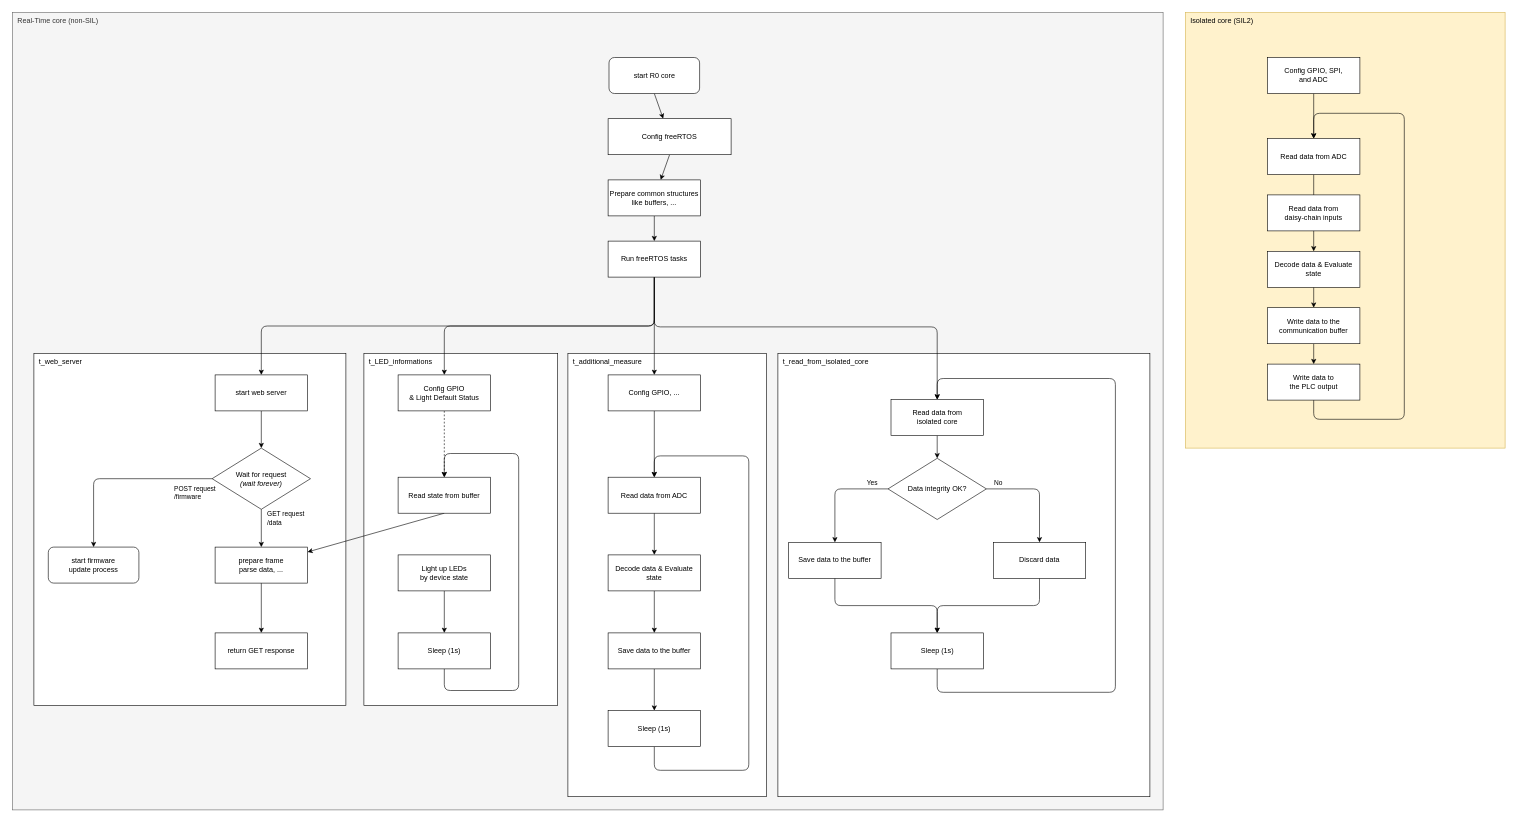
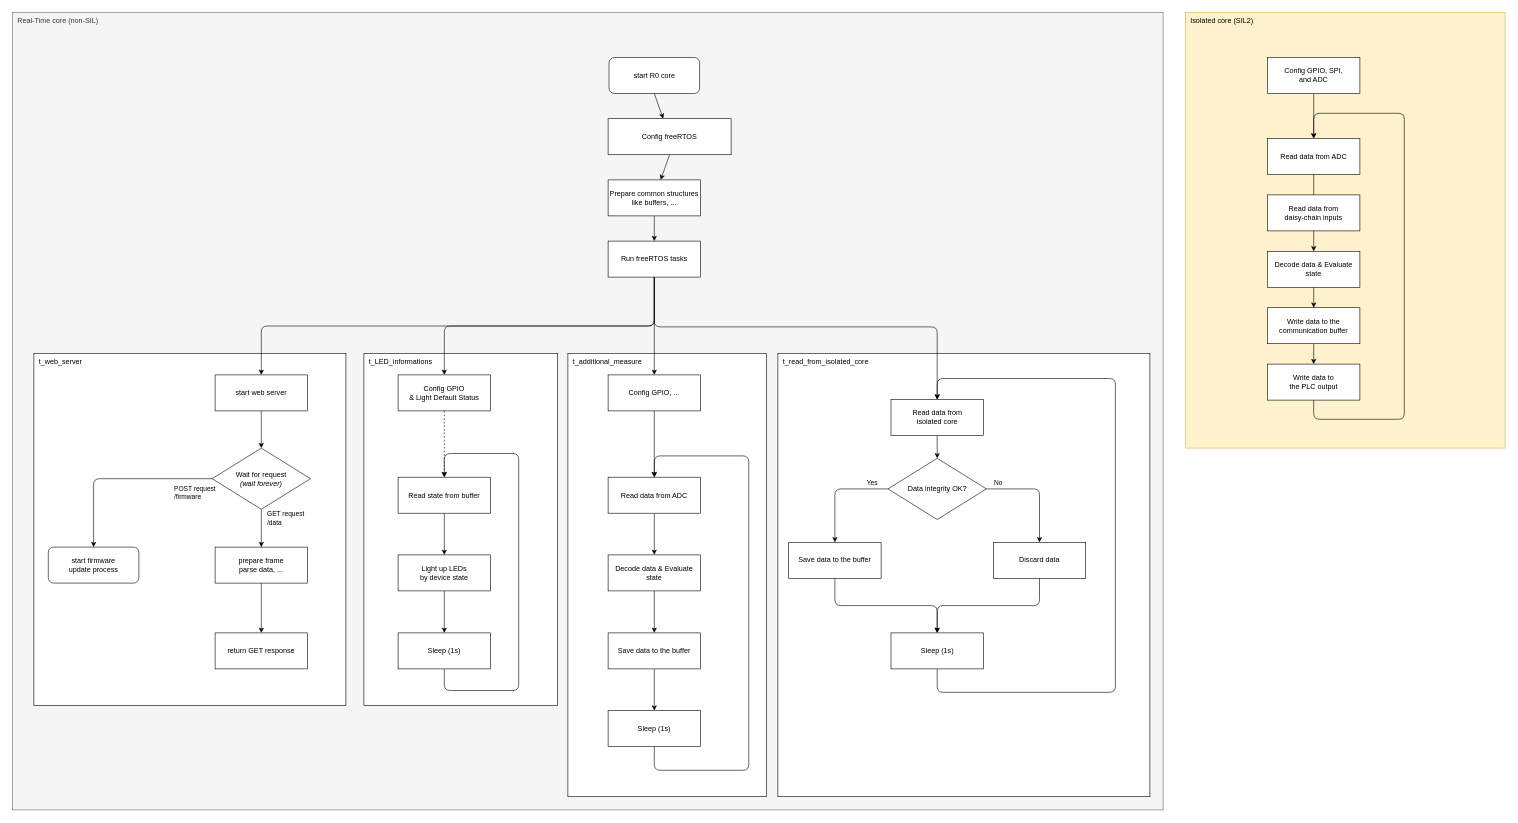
  <mxCell id="0" />
  <mxCell id="1" parent="0" />
  <mxCell id="2" value="&amp;nbsp; Real-Time core (non-SIL)" style="rounded=0;whiteSpace=wrap;html=1;fillColor=#f5f5f5;strokeColor=#666666;align=left;verticalAlign=top;fontColor=#333333;" parent="1" vertex="1"><mxGeometry x="20" y="20" width="1918" height="1329" as="geometry" /></mxCell>
  <mxCell id="3" value="&amp;nbsp; t_read_from_isolated_core" style="rounded=0;whiteSpace=wrap;html=1;align=left;verticalAlign=top;" parent="1" vertex="1"><mxGeometry x="1296" y="588" width="620" height="739" as="geometry" /></mxCell>
  <mxCell id="4" value="&amp;nbsp; t_additional_measure" style="rounded=0;whiteSpace=wrap;html=1;align=left;verticalAlign=top;" parent="1" vertex="1"><mxGeometry x="946" y="588" width="331" height="739" as="geometry" /></mxCell>
  <mxCell id="5" value="&amp;nbsp; t_LED_informations" style="rounded=0;whiteSpace=wrap;html=1;align=left;verticalAlign=top;" parent="1" vertex="1"><mxGeometry x="606" y="588" width="323" height="587" as="geometry" /></mxCell>
  <mxCell id="6" value="&amp;nbsp; t_web_server" style="rounded=0;whiteSpace=wrap;html=1;align=left;verticalAlign=top;" parent="1" vertex="1"><mxGeometry x="56" y="588" width="520" height="587" as="geometry" /></mxCell>
  <mxCell id="7" value="&amp;nbsp; Isolated core (SIL2)" style="rounded=0;whiteSpace=wrap;html=1;fillColor=#fff2cc;strokeColor=#d6b656;align=left;verticalAlign=top;movable=0;resizable=0;rotatable=0;deletable=0;editable=0;locked=1;connectable=0;" parent="1" vertex="1"><mxGeometry x="1975" y="20" width="533" height="726" as="geometry" /></mxCell>
  <mxCell id="8" style="edgeStyle=none;html=1;exitX=0.5;exitY=1;exitDx=0;exitDy=0;" parent="1" source="9" target="11" edge="1"><mxGeometry relative="1" as="geometry" /></mxCell>
  <mxCell id="9" value="Read data from ADC" style="rounded=0;whiteSpace=wrap;html=1;" parent="1" vertex="1"><mxGeometry x="2112" y="230" width="154" height="60" as="geometry" /></mxCell>
  <mxCell id="10" style="edgeStyle=none;html=1;exitX=0.5;exitY=1;exitDx=0;exitDy=0;" parent="1" source="11" target="13" edge="1"><mxGeometry relative="1" as="geometry" /></mxCell>
  <mxCell id="11" value="Decode data &amp;amp; Evaluate state" style="rounded=0;whiteSpace=wrap;html=1;" parent="1" vertex="1"><mxGeometry x="2112" y="418" width="154" height="60" as="geometry" /></mxCell>
  <mxCell id="12" style="edgeStyle=none;html=1;exitX=0.5;exitY=1;exitDx=0;exitDy=0;" parent="1" source="13" target="15" edge="1"><mxGeometry relative="1" as="geometry" /></mxCell>
  <mxCell id="13" value="Write data to the communication buffer" style="rounded=0;whiteSpace=wrap;html=1;" parent="1" vertex="1"><mxGeometry x="2112" y="512" width="154" height="60" as="geometry" /></mxCell>
  <mxCell id="14" style="edgeStyle=orthogonalEdgeStyle;html=1;entryX=0.5;entryY=0;entryDx=0;entryDy=0;" parent="1" source="15" target="9" edge="1"><mxGeometry relative="1" as="geometry"><Array as="points"><mxPoint x="2189" y="698" /><mxPoint x="2340" y="698" /><mxPoint x="2340" y="188" /><mxPoint x="2189" y="188" /></Array></mxGeometry></mxCell>
  <mxCell id="15" value="Write data to&lt;br&gt;the PLC output" style="rounded=0;whiteSpace=wrap;html=1;" parent="1" vertex="1"><mxGeometry x="2112" y="606" width="154" height="60" as="geometry" /></mxCell>
  <mxCell id="16" style="edgeStyle=none;html=1;exitX=0.5;exitY=1;exitDx=0;exitDy=0;entryX=0.5;entryY=0;entryDx=0;entryDy=0;" parent="1" source="17" target="22" edge="1"><mxGeometry relative="1" as="geometry" /></mxCell>
  <mxCell id="17" value="Read data from&lt;br&gt;isolated core" style="rounded=0;whiteSpace=wrap;html=1;" parent="1" vertex="1"><mxGeometry x="1484.5" y="665" width="154" height="60" as="geometry" /></mxCell>
  <mxCell id="18" style="edgeStyle=orthogonalEdgeStyle;html=1;exitX=0;exitY=0.5;exitDx=0;exitDy=0;entryX=0.5;entryY=0;entryDx=0;entryDy=0;" parent="1" source="22" target="24" edge="1"><mxGeometry relative="1" as="geometry" /></mxCell>
  <mxCell id="19" value="Yes" style="edgeLabel;html=1;align=center;verticalAlign=middle;resizable=0;points=[];" parent="18" vertex="1" connectable="0"><mxGeometry x="-0.504" y="-3" relative="1" as="geometry"><mxPoint x="17" y="-8" as="offset" /></mxGeometry></mxCell>
  <mxCell id="20" style="edgeStyle=orthogonalEdgeStyle;html=1;exitX=1;exitY=0.5;exitDx=0;exitDy=0;entryX=0.5;entryY=0;entryDx=0;entryDy=0;" parent="1" source="22" target="26" edge="1"><mxGeometry relative="1" as="geometry" /></mxCell>
  <mxCell id="21" value="No" style="edgeLabel;html=1;align=center;verticalAlign=middle;resizable=0;points=[];" parent="20" vertex="1" connectable="0"><mxGeometry x="-0.855" relative="1" as="geometry"><mxPoint x="6" y="-11" as="offset" /></mxGeometry></mxCell>
  <mxCell id="22" value="Data integrity OK?" style="rhombus;whiteSpace=wrap;html=1;" parent="1" vertex="1"><mxGeometry x="1479.5" y="763" width="164" height="102" as="geometry" /></mxCell>
  <mxCell id="23" style="edgeStyle=orthogonalEdgeStyle;html=1;exitX=0.5;exitY=1;exitDx=0;exitDy=0;entryX=0.5;entryY=0;entryDx=0;entryDy=0;" parent="1" source="24" target="28" edge="1"><mxGeometry relative="1" as="geometry" /></mxCell>
  <mxCell id="24" value="Save data to the buffer" style="rounded=0;whiteSpace=wrap;html=1;" parent="1" vertex="1"><mxGeometry x="1314" y="903" width="154" height="60" as="geometry" /></mxCell>
  <mxCell id="25" style="edgeStyle=orthogonalEdgeStyle;html=1;exitX=0.5;exitY=1;exitDx=0;exitDy=0;entryX=0.5;entryY=0;entryDx=0;entryDy=0;" parent="1" source="26" target="28" edge="1"><mxGeometry relative="1" as="geometry" /></mxCell>
  <mxCell id="26" value="Discard data" style="rounded=0;whiteSpace=wrap;html=1;" parent="1" vertex="1"><mxGeometry x="1655" y="903" width="154" height="60" as="geometry" /></mxCell>
  <mxCell id="27" style="edgeStyle=orthogonalEdgeStyle;html=1;entryX=0.5;entryY=0;entryDx=0;entryDy=0;" parent="1" source="28" target="17" edge="1"><mxGeometry relative="1" as="geometry"><Array as="points"><mxPoint x="1561.5" y="1153" /><mxPoint x="1858.5" y="1153" /><mxPoint x="1858.5" y="630" /><mxPoint x="1561.5" y="630" /></Array></mxGeometry></mxCell>
  <mxCell id="28" value="Sleep (1s)" style="rounded=0;whiteSpace=wrap;html=1;" parent="1" vertex="1"><mxGeometry x="1484.5" y="1054" width="154" height="60" as="geometry" /></mxCell>
  <mxCell id="29" style="edgeStyle=none;html=1;exitX=0.5;exitY=1;exitDx=0;exitDy=0;" parent="1" source="30" target="36" edge="1"><mxGeometry relative="1" as="geometry" /></mxCell>
  <mxCell id="30" value="Read data from ADC" style="rounded=0;whiteSpace=wrap;html=1;" parent="1" vertex="1"><mxGeometry x="1013" y="794.5" width="154" height="60" as="geometry" /></mxCell>
  <mxCell id="31" style="edgeStyle=orthogonalEdgeStyle;html=1;exitX=0.5;exitY=1;exitDx=0;exitDy=0;entryX=0.5;entryY=0;entryDx=0;entryDy=0;" parent="1" source="32" target="34" edge="1"><mxGeometry relative="1" as="geometry" /></mxCell>
  <mxCell id="32" value="Save data to the buffer" style="rounded=0;whiteSpace=wrap;html=1;" parent="1" vertex="1"><mxGeometry x="1013" y="1054" width="154" height="60" as="geometry" /></mxCell>
  <mxCell id="33" style="edgeStyle=orthogonalEdgeStyle;html=1;entryX=0.5;entryY=0;entryDx=0;entryDy=0;" parent="1" source="34" target="30" edge="1"><mxGeometry relative="1" as="geometry"><Array as="points"><mxPoint x="1090.5" y="1283" /><mxPoint x="1247.5" y="1283" /><mxPoint x="1247.5" y="759" /><mxPoint x="1090.5" y="759" /></Array></mxGeometry></mxCell>
  <mxCell id="34" value="Sleep (1s)" style="rounded=0;whiteSpace=wrap;html=1;" parent="1" vertex="1"><mxGeometry x="1013" y="1183.5" width="154" height="60" as="geometry" /></mxCell>
  <mxCell id="35" style="edgeStyle=none;html=1;exitX=0.5;exitY=1;exitDx=0;exitDy=0;" parent="1" source="36" target="32" edge="1"><mxGeometry relative="1" as="geometry" /></mxCell>
  <mxCell id="36" value="Decode data &amp;amp; Evaluate state" style="rounded=0;whiteSpace=wrap;html=1;" parent="1" vertex="1"><mxGeometry x="1013" y="924" width="154" height="60" as="geometry" /></mxCell>
- <mxCell id="37" style="edgeStyle=none;html=1;exitX=0.5;exitY=1;exitDx=0;exitDy=0;" parent="1" source="38" target="52" edge="1"><mxGeometry relative="1" as="geometry" /></mxCell>
+ <mxCell id="37" style="edgeStyle=none;html=1;exitX=0.5;exitY=1;exitDx=0;exitDy=0;" parent="1" source="38" target="40" edge="1"><mxGeometry relative="1" as="geometry" /></mxCell>
  <mxCell id="38" value="Read state from buffer" style="rounded=0;whiteSpace=wrap;html=1;" parent="1" vertex="1"><mxGeometry x="663" y="794.5" width="154" height="60" as="geometry" /></mxCell>
  <mxCell id="39" style="edgeStyle=none;html=1;exitX=0.5;exitY=1;exitDx=0;exitDy=0;entryX=0.5;entryY=0;entryDx=0;entryDy=0;" parent="1" source="40" target="42" edge="1"><mxGeometry relative="1" as="geometry" /></mxCell>
  <mxCell id="40" value="Light up LEDs&lt;div&gt;by device state&lt;/div&gt;" style="rounded=0;whiteSpace=wrap;html=1;" parent="1" vertex="1"><mxGeometry x="663" y="924" width="154" height="60" as="geometry" /></mxCell>
  <mxCell id="41" style="edgeStyle=orthogonalEdgeStyle;html=1;exitX=0.5;exitY=1;exitDx=0;exitDy=0;entryX=0.5;entryY=0;entryDx=0;entryDy=0;" parent="1" source="42" target="38" edge="1"><mxGeometry relative="1" as="geometry"><Array as="points"><mxPoint x="740" y="1150" /><mxPoint x="864" y="1150" /><mxPoint x="864" y="755" /><mxPoint x="740" y="755" /></Array></mxGeometry></mxCell>
  <mxCell id="42" value="Sleep (1s)" style="rounded=0;whiteSpace=wrap;html=1;" parent="1" vertex="1"><mxGeometry x="663" y="1054" width="154" height="60" as="geometry" /></mxCell>
  <mxCell id="43" style="edgeStyle=none;html=1;exitX=0.5;exitY=1;exitDx=0;exitDy=0;entryX=0.5;entryY=0;entryDx=0;entryDy=0;" parent="1" source="44" target="58" edge="1"><mxGeometry relative="1" as="geometry" /></mxCell>
  <mxCell id="44" value="start web server" style="rounded=0;whiteSpace=wrap;html=1;flipV=1;flipH=1;" parent="1" vertex="1"><mxGeometry x="358" y="624" width="154" height="60" as="geometry" /></mxCell>
  <mxCell id="45" style="edgeStyle=none;html=1;" parent="1" source="46" target="9" edge="1"><mxGeometry relative="1" as="geometry" /></mxCell>
  <mxCell id="46" value="Config GPIO, SPI,&lt;br&gt;and ADC" style="rounded=0;whiteSpace=wrap;html=1;" parent="1" vertex="1"><mxGeometry x="2112" y="95" width="154" height="60" as="geometry" /></mxCell>
  <mxCell id="47" style="edgeStyle=none;html=1;exitX=0.5;exitY=1;exitDx=0;exitDy=0;" parent="1" source="48" target="30" edge="1"><mxGeometry relative="1" as="geometry" /></mxCell>
  <mxCell id="48" value="Config GPIO, ..." style="rounded=0;whiteSpace=wrap;html=1;" parent="1" vertex="1"><mxGeometry x="1013" y="624" width="154" height="60" as="geometry" /></mxCell>
  <mxCell id="49" style="edgeStyle=none;html=1;dashed=1;" parent="1" source="50" target="38" edge="1"><mxGeometry relative="1" as="geometry" /></mxCell>
  <mxCell id="50" value="Config GPIO&lt;br&gt;&amp;amp; Light Default Status" style="rounded=0;whiteSpace=wrap;html=1;" parent="1" vertex="1"><mxGeometry x="663" y="624" width="154" height="60" as="geometry" /></mxCell>
  <mxCell id="51" style="edgeStyle=none;html=1;exitX=0.5;exitY=1;exitDx=0;exitDy=0;" parent="1" source="52" target="53" edge="1"><mxGeometry relative="1" as="geometry" /></mxCell>
  <mxCell id="52" value="prepare frame&lt;div&gt;parse data, ...&lt;/div&gt;" style="rounded=0;whiteSpace=wrap;html=1;flipV=1;flipH=1;" parent="1" vertex="1"><mxGeometry x="358" y="911" width="154" height="60" as="geometry" /></mxCell>
  <mxCell id="53" value="return GET response" style="rounded=0;whiteSpace=wrap;html=1;flipV=0;flipH=1;" parent="1" vertex="1"><mxGeometry x="358" y="1054" width="154" height="60" as="geometry" /></mxCell>
  <mxCell id="54" style="edgeStyle=none;html=1;exitX=0.5;exitY=1;exitDx=0;exitDy=0;entryX=0.5;entryY=0;entryDx=0;entryDy=0;" parent="1" source="58" target="52" edge="1"><mxGeometry relative="1" as="geometry" /></mxCell>
  <mxCell id="55" value="GET request&lt;div&gt;/data&lt;/div&gt;" style="edgeLabel;html=1;align=left;verticalAlign=middle;resizable=0;points=[];" parent="54" vertex="1" connectable="0"><mxGeometry x="-0.408" relative="1" as="geometry"><mxPoint x="8" y="-5" as="offset" /></mxGeometry></mxCell>
  <mxCell id="56" style="edgeStyle=orthogonalEdgeStyle;html=1;exitX=0;exitY=0.5;exitDx=0;exitDy=0;entryX=0.5;entryY=0;entryDx=0;entryDy=0;" parent="1" source="58" target="59" edge="1"><mxGeometry relative="1" as="geometry" /></mxCell>
  <mxCell id="57" value="POST request&lt;div&gt;/firmware&lt;/div&gt;" style="edgeLabel;html=1;align=left;verticalAlign=middle;resizable=0;points=[];" parent="56" vertex="1" connectable="0"><mxGeometry x="-0.495" y="-2" relative="1" as="geometry"><mxPoint x="14" y="25" as="offset" /></mxGeometry></mxCell>
  <mxCell id="58" value="Wait for request&lt;div&gt;&lt;i&gt;(wait forever)&lt;/i&gt;&lt;/div&gt;" style="rhombus;whiteSpace=wrap;html=1;" parent="1" vertex="1"><mxGeometry x="353" y="746" width="164" height="102" as="geometry" /></mxCell>
  <mxCell id="59" value="start firmware&lt;br&gt;update process" style="rounded=1;whiteSpace=wrap;html=1;" parent="1" vertex="1"><mxGeometry x="80" y="911" width="151" height="60" as="geometry" /></mxCell>
  <mxCell id="60" style="edgeStyle=none;html=1;exitX=0.5;exitY=1;exitDx=0;exitDy=0;" parent="1" source="61" target="63" edge="1"><mxGeometry relative="1" as="geometry" /></mxCell>
  <mxCell id="61" value="start R0 core" style="rounded=1;whiteSpace=wrap;html=1;" parent="1" vertex="1"><mxGeometry x="1014.5" y="95" width="151" height="60" as="geometry" /></mxCell>
  <mxCell id="62" style="edgeStyle=none;html=1;exitX=0.5;exitY=1;exitDx=0;exitDy=0;" parent="1" source="63" target="70" edge="1"><mxGeometry relative="1" as="geometry" /></mxCell>
  <mxCell id="63" value="Config freeRTOS" style="rounded=0;whiteSpace=wrap;html=1;" parent="1" vertex="1"><mxGeometry x="1013" y="197" width="205" height="60" as="geometry" /></mxCell>
  <mxCell id="64" style="edgeStyle=orthogonalEdgeStyle;html=1;exitX=0.5;exitY=1;exitDx=0;exitDy=0;entryX=0.5;entryY=0;entryDx=0;entryDy=0;" parent="1" source="68" target="44" edge="1"><mxGeometry relative="1" as="geometry" /></mxCell>
  <mxCell id="65" style="edgeStyle=orthogonalEdgeStyle;html=1;exitX=0.5;exitY=1;exitDx=0;exitDy=0;entryX=0.5;entryY=0;entryDx=0;entryDy=0;" parent="1" source="68" target="50" edge="1"><mxGeometry relative="1" as="geometry" /></mxCell>
  <mxCell id="66" style="edgeStyle=orthogonalEdgeStyle;html=1;exitX=0.5;exitY=1;exitDx=0;exitDy=0;entryX=0.5;entryY=0;entryDx=0;entryDy=0;" parent="1" source="68" target="48" edge="1"><mxGeometry relative="1" as="geometry" /></mxCell>
  <mxCell id="67" style="edgeStyle=orthogonalEdgeStyle;html=1;exitX=0.5;exitY=1;exitDx=0;exitDy=0;entryX=0.5;entryY=0;entryDx=0;entryDy=0;" parent="1" source="68" target="17" edge="1"><mxGeometry relative="1" as="geometry"><Array as="points"><mxPoint x="1090" y="544" /><mxPoint x="1561" y="544" /></Array></mxGeometry></mxCell>
  <mxCell id="68" value="Run freeRTOS tasks" style="rounded=0;whiteSpace=wrap;html=1;" parent="1" vertex="1"><mxGeometry x="1013" y="401" width="154" height="60" as="geometry" /></mxCell>
  <mxCell id="69" style="edgeStyle=none;html=1;exitX=0.5;exitY=1;exitDx=0;exitDy=0;" parent="1" source="70" target="68" edge="1"><mxGeometry relative="1" as="geometry" /></mxCell>
  <mxCell id="70" value="Prepare common structures&lt;div&gt;like buffers, ...&lt;/div&gt;" style="rounded=0;whiteSpace=wrap;html=1;" parent="1" vertex="1"><mxGeometry x="1013" y="299" width="154" height="60" as="geometry" /></mxCell>
  <mxCell id="71" value="Read data from&lt;br&gt;daisy-chain inputs" style="rounded=0;whiteSpace=wrap;html=1;" parent="1" vertex="1"><mxGeometry x="2112" y="324" width="154" height="60" as="geometry" /></mxCell>
